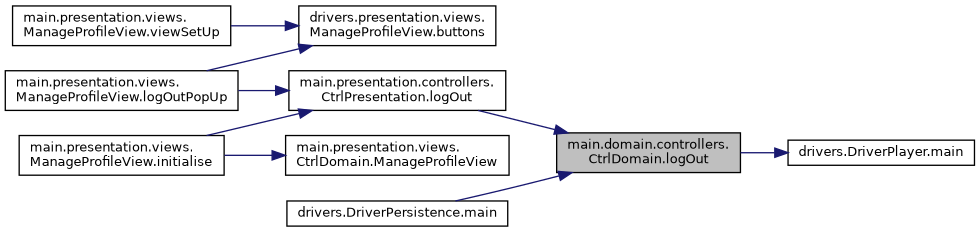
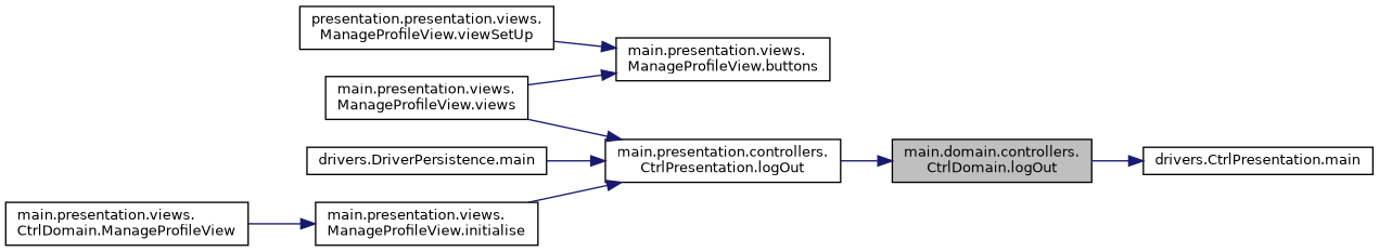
  digraph {
    rankdir=RL
    node [color=black fillcolor=white fontname=Helvetica fontsize=10 shape=record style=filled]
    edge [color=midnightblue dir=back fontname=Helvetica fontsize=10 labelfontname=Helvetica labelfontsize=10 style=solid]
    n1 [fillcolor=grey75 fontcolor=black height=0.2 label="main.domain.controllers.\lCtrlDomain.logOut" width=0.4]
    n2 [height=0.2 label="main.presentation.controllers.\lCtrlPresentation.logOut" width=0.4]
    n3 [height=0.2 label="drivers.DriverPersistence.main" width=0.4]
-   n4 [height=0.2 label="main.presentation.views.\lManageProfileView.logOutPopUp" width=0.4]
+   n4 [height=0.2 label="main.presentation.views.\lManageProfileView.views" width=0.4]
    n5 [height=0.2 label="main.presentation.views.\lManageProfileView.initialise" width=0.4]
-   n6 [height=0.2 label="drivers.DriverPlayer.main" width=0.4]
-   n7 [height=0.2 label="drivers.presentation.views.\lManageProfileView.buttons" width=0.4]
-   n8 [height=0.2 label="main.presentation.views.\lManageProfileView.viewSetUp" width=0.4]
+   n6 [height=0.2 label="drivers.CtrlPresentation.main" width=0.4]
+   n7 [height=0.2 label="main.presentation.views.\lManageProfileView.buttons" width=0.4]
+   n8 [height=0.2 label="presentation.presentation.views.\lManageProfileView.viewSetUp" width=0.4]
    n9 [height=0.2 label="main.presentation.views.\lCtrlDomain.ManageProfileView" width=0.4]
    n1 -> n2
-   n1 -> n3
+   n2 -> n3
    n2 -> n4
    n2 -> n5
-   n9 -> n5
+   n5 -> n9
    n6 -> n1
    n7 -> n4
    n7 -> n8
  }
